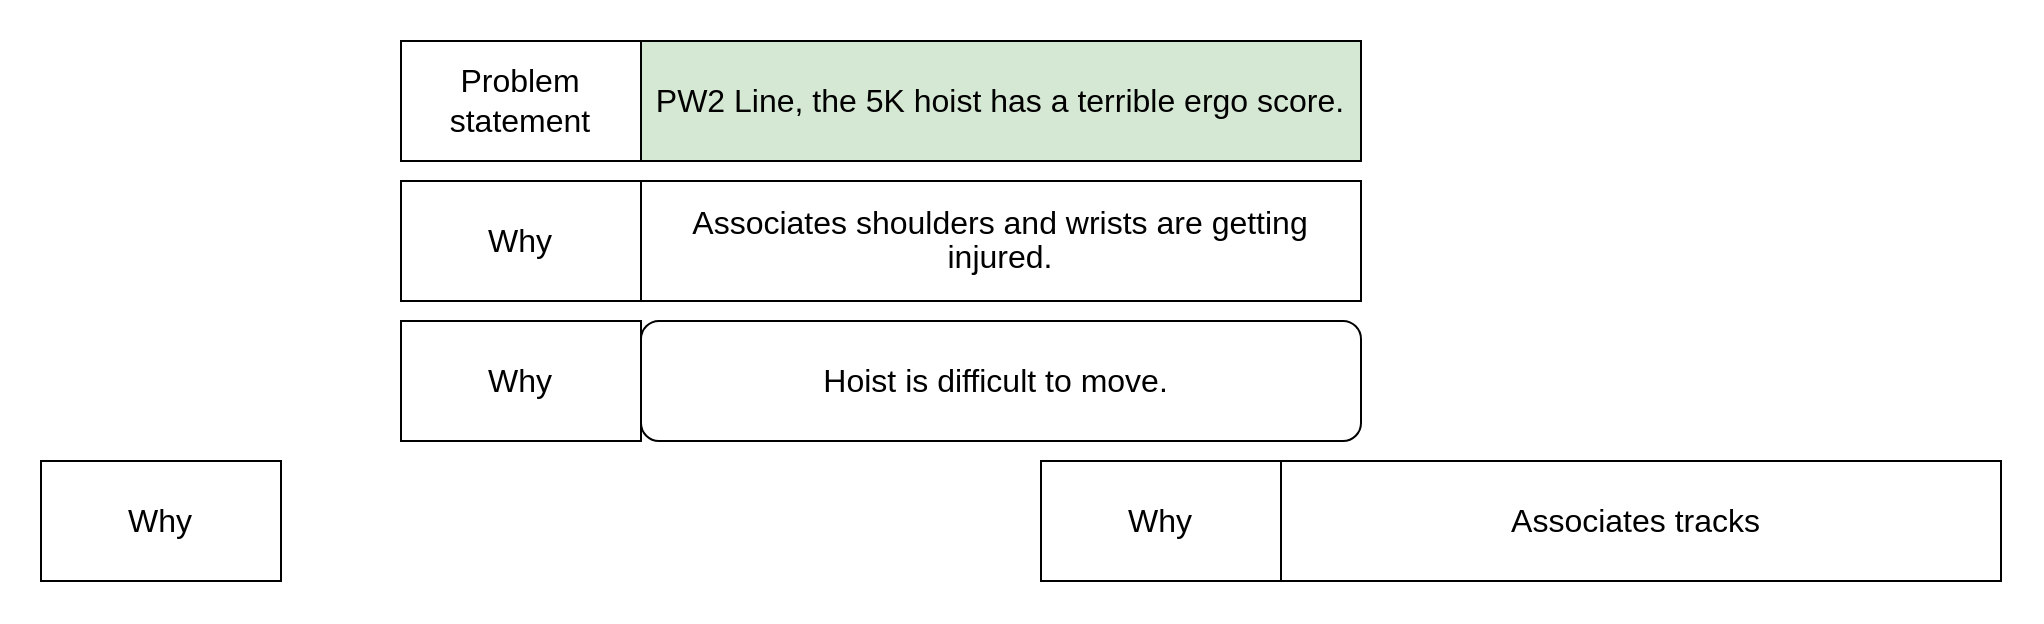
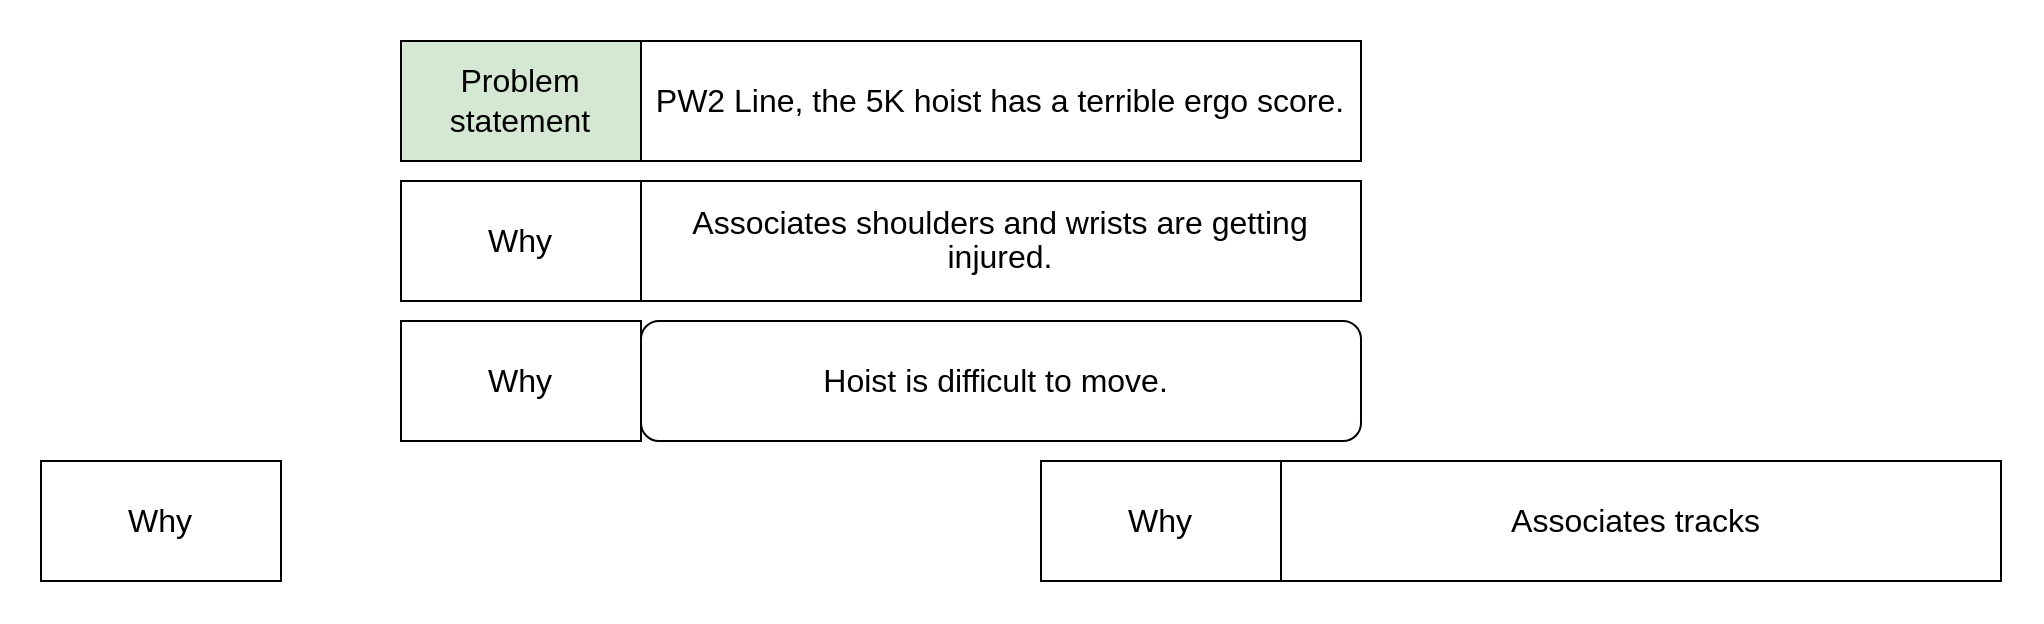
  <mxCell id="0" />
  <mxCell id="1" parent="0" />
  <mxCell id="2" value="" style="group" vertex="1" connectable="0" parent="1"><mxGeometry x="200" y="20" width="480" height="60" as="geometry" /></mxCell>
- <mxCell id="3" value="Problem statement" style="rounded=0;whiteSpace=wrap;html=1;fontSize=16;" vertex="1" parent="2"><mxGeometry width="120" height="60" as="geometry" /></mxCell>
- <mxCell id="4" value="PW2 Line, the 5K hoist has a terrible ergo score." style="rounded=0;whiteSpace=wrap;html=1;fontSize=16;fillColor=#d5e8d4;" vertex="1" parent="2"><mxGeometry x="120" width="360" height="60" as="geometry" /></mxCell>
+ <mxCell id="3" value="Problem statement" style="rounded=0;whiteSpace=wrap;html=1;fontSize=16;fillColor=#d5e8d4;" vertex="1" parent="2"><mxGeometry width="120" height="60" as="geometry" /></mxCell>
+ <mxCell id="4" value="PW2 Line, the 5K hoist has a terrible ergo score." style="rounded=0;whiteSpace=wrap;html=1;fontSize=16;" vertex="1" parent="2"><mxGeometry x="120" width="360" height="60" as="geometry" /></mxCell>
  <mxCell id="5" value="" style="group" vertex="1" connectable="0" parent="1"><mxGeometry x="200" y="90" width="480" height="60" as="geometry" /></mxCell>
  <mxCell id="6" value="Why" style="rounded=0;whiteSpace=wrap;html=1;fontSize=16;" vertex="1" parent="5"><mxGeometry width="120" height="60" as="geometry" /></mxCell>
  <mxCell id="7" value="&lt;p style=&quot;line-height:12.6pt;mso-line-height-rule:exactly&quot; class=&quot;MsoNormal&quot;&gt;Associates shoulders and wrists are getting injured.&lt;/p&gt;" style="rounded=0;whiteSpace=wrap;html=1;fontSize=16;" vertex="1" parent="5"><mxGeometry x="120" width="360" height="60" as="geometry" /></mxCell>
  <mxCell id="8" value="" style="group" vertex="1" connectable="0" parent="1"><mxGeometry x="200" y="160" width="480" height="60" as="geometry" /></mxCell>
  <mxCell id="9" value="Why" style="rounded=0;whiteSpace=wrap;html=1;fontSize=16;" vertex="1" parent="8"><mxGeometry width="120" height="60" as="geometry" /></mxCell>
  <mxCell id="10" value="Hoist is difficult to move.&amp;nbsp;" style="whiteSpace=wrap;html=1;fontSize=16;rounded=1;" vertex="1" parent="8"><mxGeometry x="120" width="360" height="60" as="geometry" /></mxCell>
  <mxCell id="11" value="" style="group" vertex="1" connectable="0" parent="1"><mxGeometry x="20" y="230" width="480" height="60" as="geometry" /></mxCell>
  <mxCell id="12" value="Why" style="rounded=0;whiteSpace=wrap;html=1;fontSize=16;" vertex="1" parent="11"><mxGeometry width="120" height="60" as="geometry" /></mxCell>
  <mxCell id="13" value="" style="group" vertex="1" connectable="0" parent="1"><mxGeometry x="520" y="230" width="480" height="60" as="geometry" /></mxCell>
  <mxCell id="14" value="Why" style="rounded=0;whiteSpace=wrap;html=1;fontSize=16;" vertex="1" parent="13"><mxGeometry width="120" height="60" as="geometry" /></mxCell>
  <mxCell id="15" value="Associates tracks&amp;nbsp;" style="rounded=0;whiteSpace=wrap;html=1;fontSize=16;" vertex="1" parent="13"><mxGeometry x="120" width="360" height="60" as="geometry" /></mxCell>
